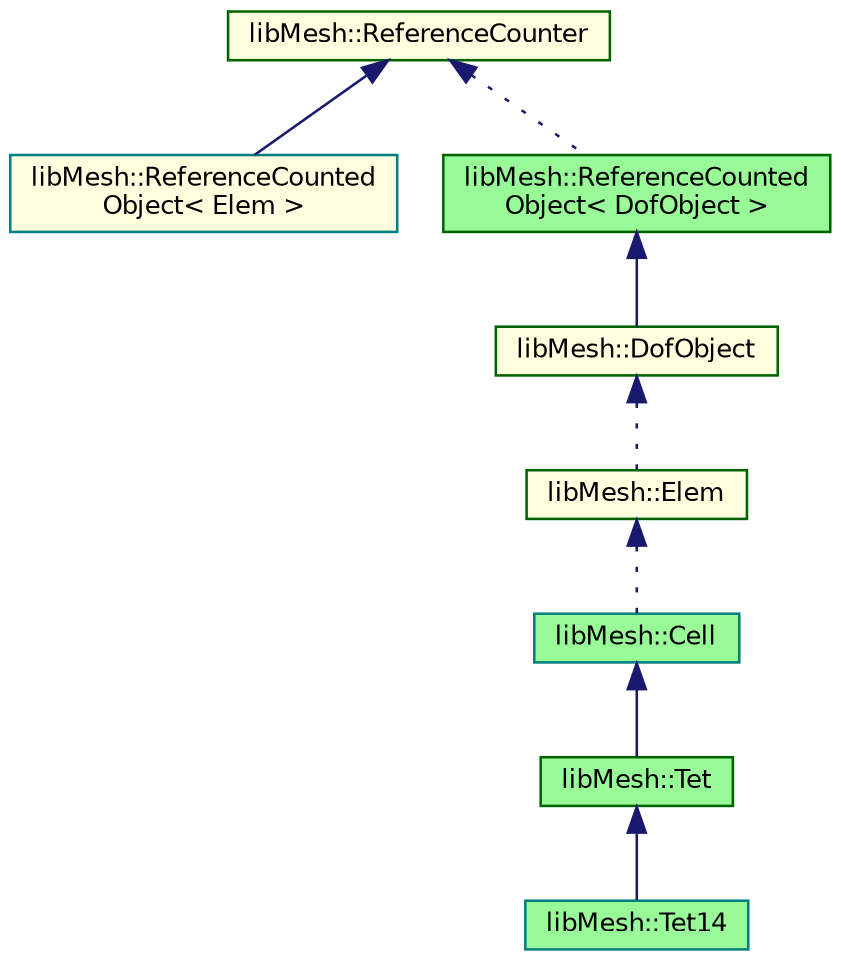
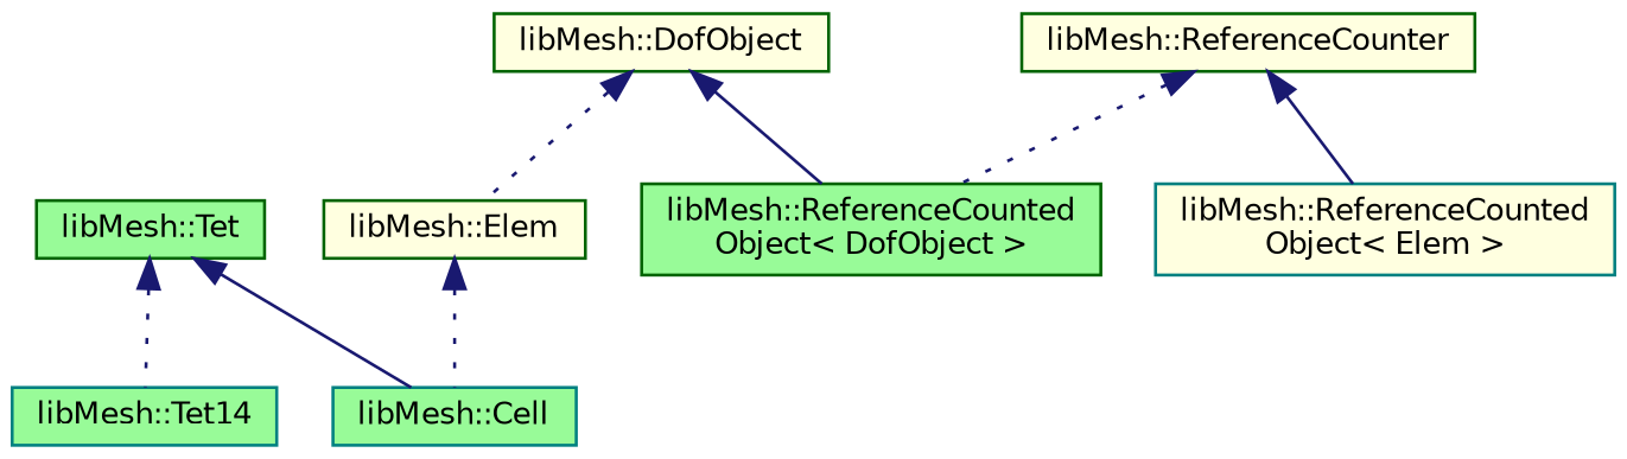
  digraph {
    node [color=darkgreen fillcolor=palegreen fontname=Helvetica fontsize=10 shape=record style=filled]
    edge [color=midnightblue dir=back fontname=Helvetica fontsize=10 labelfontname=Helvetica labelfontsize=10 style=solid]
    n1 [color=teal fontcolor=black height=0.2 label="libMesh::Tet14" width=0.4]
    n2 [height=0.2 label="libMesh::Tet" width=0.4]
    n3 [color=teal height=0.2 label="libMesh::Cell" width=0.4]
    n4 [fillcolor=lightyellow height=0.2 label="libMesh::Elem" width=0.4]
    n5 [color=teal fillcolor=lightyellow height=0.2 label="libMesh::ReferenceCounted\lObject\< Elem \>" width=0.4]
    n6 [fillcolor=lightyellow height=0.2 label="libMesh::ReferenceCounter" width=0.4]
    n7 [height=0.2 label="libMesh::ReferenceCounted\lObject\< DofObject \>" width=0.4]
    n8 [fillcolor=lightyellow height=0.2 label="libMesh::DofObject" width=0.4]
-   n2 -> n1
-   n3 -> n2
+   n2 -> n1 [style=dotted]
+   n2 -> n3
    n4 -> n3 [style=dotted]
    n6 -> n5
    n6 -> n7 [style=dotted]
-   n7 -> n8
+   n8 -> n7
    n8 -> n4 [style=dotted]
  }
